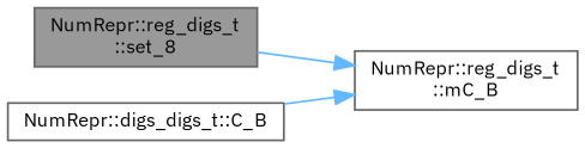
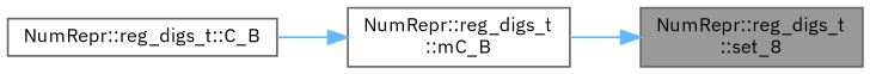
  digraph {
    fontname="IBM Plex Sans"
    rankdir=RL
    node [color=grey40 fillcolor=white fontname="IBM Plex Sans" fontsize=10 shape=box style=filled]
    edge [color=steelblue1 dir=back fontname="IBM Plex Sans" fontsize=10 labelfontname=Helvetica labelfontsize=10 style=solid]
    n1 [color=gray40 fillcolor=grey60 fontcolor=black height=0.2 label="NumRepr::reg_digs_t\l::set_8" width=0.4]
    n2 [height=0.2 label="NumRepr::reg_digs_t\l::mC_B" width=0.4]
-   n3 [height=0.2 label="NumRepr::digs_digs_t::C_B" width=0.4]
-   n2 -> n1
+   n3 [height=0.2 label="NumRepr::reg_digs_t::C_B" width=0.4]
+   n1 -> n2
    n2 -> n3
  }
